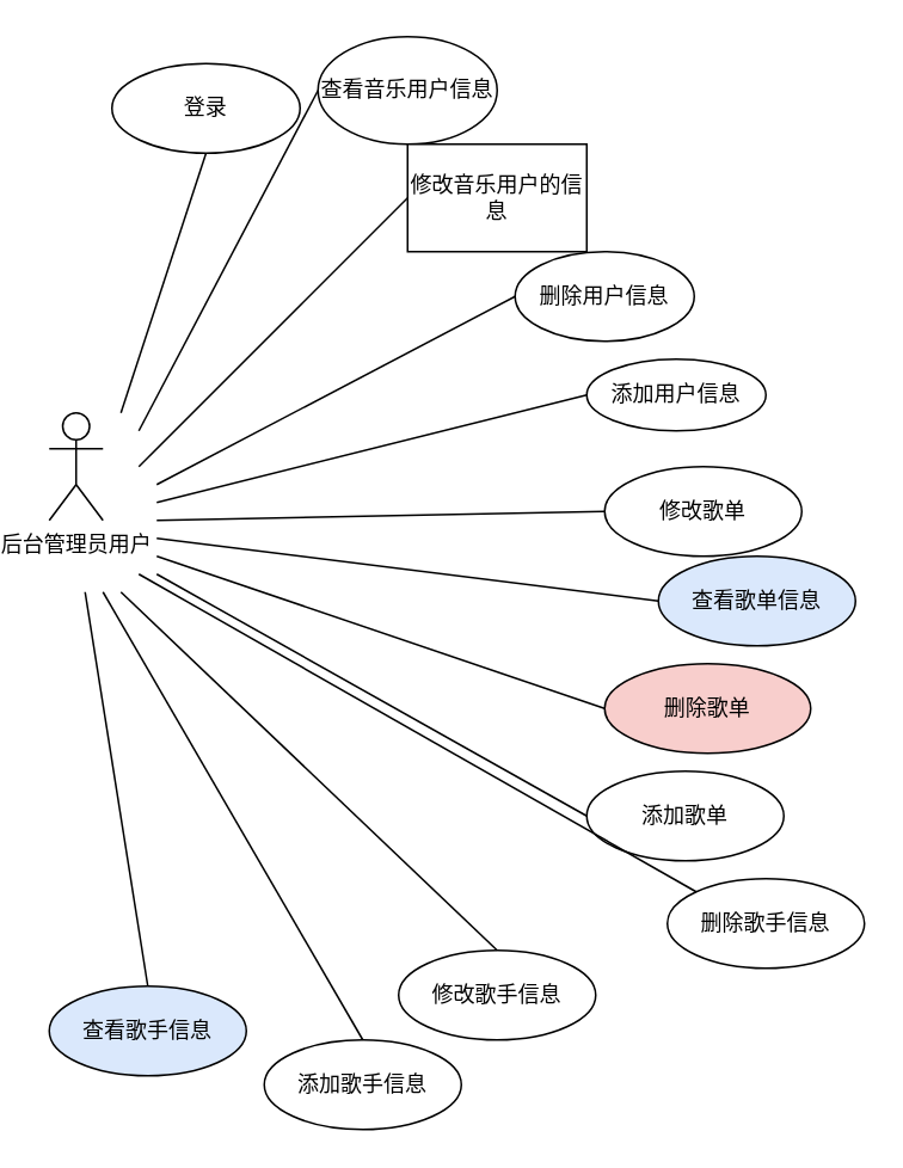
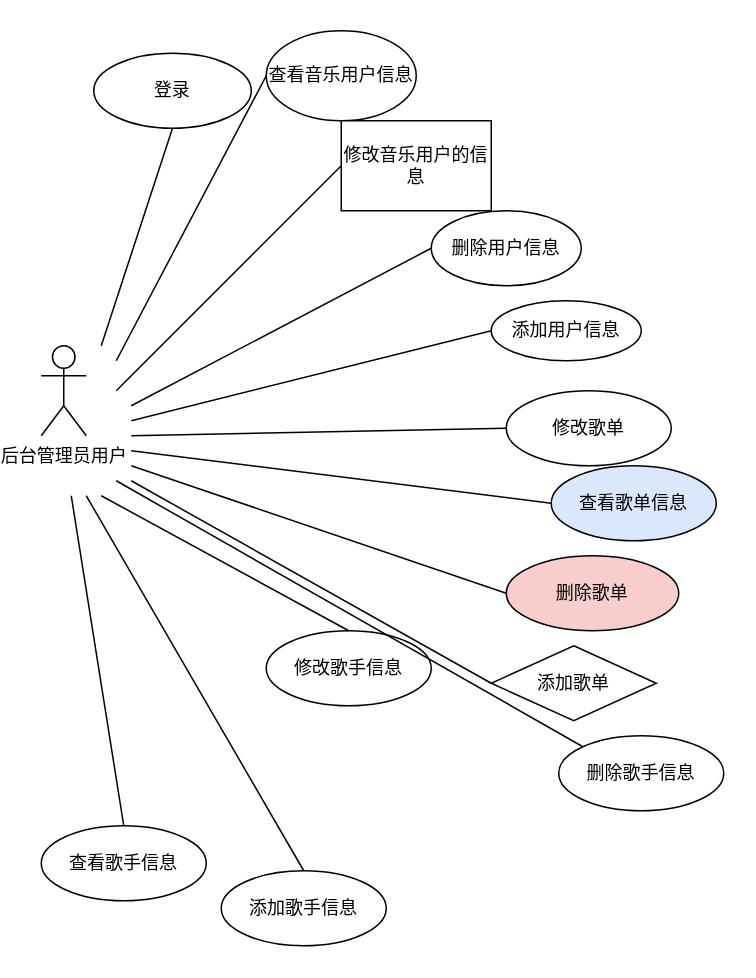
  <mxCell id="0" />
  <mxCell id="1" parent="0" />
  <mxCell id="2" value="后台管理员用户" style="shape=umlActor;verticalLabelPosition=bottom;verticalAlign=top;html=1;outlineConnect=0;" vertex="1" parent="1"><mxGeometry x="20" y="230" width="30" height="60" as="geometry" /></mxCell>
  <mxCell id="3" value="" style="endArrow=none;html=1;rounded=0;entryX=0.5;entryY=1;entryDx=0;entryDy=0;" edge="1" parent="1" target="4"><mxGeometry width="50" height="50" relative="1" as="geometry"><mxPoint x="60" y="230" as="sourcePoint" /><mxPoint x="200" y="100" as="targetPoint" /></mxGeometry></mxCell>
  <mxCell id="4" value="登录" style="ellipse;whiteSpace=wrap;html=1;" vertex="1" parent="1"><mxGeometry x="55" y="35" width="105" height="50" as="geometry" /></mxCell>
  <mxCell id="5" value="查看音乐用户信息" style="ellipse;whiteSpace=wrap;html=1;" vertex="1" parent="1"><mxGeometry x="170" y="20" width="100" height="60" as="geometry" /></mxCell>
  <mxCell id="6" value="" style="endArrow=none;html=1;rounded=0;entryX=0;entryY=0.5;entryDx=0;entryDy=0;" edge="1" parent="1" target="5"><mxGeometry width="50" height="50" relative="1" as="geometry"><mxPoint x="70" y="240" as="sourcePoint" /><mxPoint x="130" y="220" as="targetPoint" /></mxGeometry></mxCell>
  <mxCell id="7" value="" style="endArrow=none;html=1;rounded=0;entryX=0;entryY=0.5;entryDx=0;entryDy=0;" edge="1" parent="1" target="8"><mxGeometry width="50" height="50" relative="1" as="geometry"><mxPoint x="70" y="260" as="sourcePoint" /><mxPoint x="240" y="310" as="targetPoint" /></mxGeometry></mxCell>
  <mxCell id="8" value="修改音乐用户的信息" style="whiteSpace=wrap;html=1;rounded=0;" vertex="1" parent="1"><mxGeometry x="220" y="80" width="100" height="60" as="geometry" /></mxCell>
  <mxCell id="9" value="删除用户信息" style="ellipse;whiteSpace=wrap;html=1;" vertex="1" parent="1"><mxGeometry x="280" y="140" width="100" height="50" as="geometry" /></mxCell>
  <mxCell id="10" value="添加用户信息" style="ellipse;whiteSpace=wrap;html=1;" vertex="1" parent="1"><mxGeometry x="320" y="200" width="100" height="40" as="geometry" /></mxCell>
- <mxCell id="11" value="查看歌手信息" style="ellipse;whiteSpace=wrap;html=1;fillColor=#dae8fc;" vertex="1" parent="1"><mxGeometry x="20" y="550" width="110" height="50" as="geometry" /></mxCell>
+ <mxCell id="11" value="查看歌手信息" style="ellipse;whiteSpace=wrap;html=1;" vertex="1" parent="1"><mxGeometry x="20" y="550" width="110" height="50" as="geometry" /></mxCell>
  <mxCell id="12" value="删除歌手信息" style="ellipse;whiteSpace=wrap;html=1;" vertex="1" parent="1"><mxGeometry x="365" y="490" width="110" height="50" as="geometry" /></mxCell>
- <mxCell id="13" value="修改歌手信息" style="ellipse;whiteSpace=wrap;html=1;" vertex="1" parent="1"><mxGeometry x="215" y="530" width="110" height="50" as="geometry" /></mxCell>
+ <mxCell id="13" value="修改歌手信息" style="ellipse;whiteSpace=wrap;html=1;" vertex="1" parent="1"><mxGeometry x="170" y="420" width="110" height="50" as="geometry" /></mxCell>
  <mxCell id="14" value="添加歌手信息" style="ellipse;whiteSpace=wrap;html=1;" vertex="1" parent="1"><mxGeometry x="140" y="580" width="110" height="50" as="geometry" /></mxCell>
  <mxCell id="15" value="查看歌单信息" style="ellipse;whiteSpace=wrap;html=1;fillColor=#dae8fc;" vertex="1" parent="1"><mxGeometry x="360" y="310" width="110" height="50" as="geometry" /></mxCell>
  <mxCell id="16" value="删除歌单" style="ellipse;whiteSpace=wrap;html=1;fillColor=#f8cecc;" vertex="1" parent="1"><mxGeometry x="330" y="370" width="115" height="50" as="geometry" /></mxCell>
  <mxCell id="17" value="修改歌单" style="ellipse;whiteSpace=wrap;html=1;" vertex="1" parent="1"><mxGeometry x="330" y="260" width="110" height="50" as="geometry" /></mxCell>
- <mxCell id="18" value="添加歌单" style="ellipse;whiteSpace=wrap;html=1;" vertex="1" parent="1"><mxGeometry x="320" y="430" width="110" height="50" as="geometry" /></mxCell>
+ <mxCell id="18" value="添加歌单" style="rhombus;whiteSpace=wrap;html=1;" vertex="1" parent="1"><mxGeometry x="320" y="430" width="110" height="50" as="geometry" /></mxCell>
  <mxCell id="19" value="" style="endArrow=none;html=1;rounded=0;entryX=0;entryY=0.5;entryDx=0;entryDy=0;" edge="1" parent="1" target="9"><mxGeometry width="50" height="50" relative="1" as="geometry"><mxPoint x="80" y="270" as="sourcePoint" /><mxPoint x="150" y="290" as="targetPoint" /></mxGeometry></mxCell>
  <mxCell id="20" value="" style="endArrow=none;html=1;rounded=0;entryX=0;entryY=0.5;entryDx=0;entryDy=0;" edge="1" parent="1" target="10"><mxGeometry width="50" height="50" relative="1" as="geometry"><mxPoint x="80" y="280" as="sourcePoint" /><mxPoint x="110" y="350" as="targetPoint" /></mxGeometry></mxCell>
  <mxCell id="21" value="" style="endArrow=none;html=1;rounded=0;entryX=0;entryY=0.5;entryDx=0;entryDy=0;" edge="1" parent="1" target="17"><mxGeometry width="50" height="50" relative="1" as="geometry"><mxPoint x="80" y="290" as="sourcePoint" /><mxPoint x="80" y="330" as="targetPoint" /></mxGeometry></mxCell>
  <mxCell id="22" value="" style="endArrow=none;html=1;rounded=0;entryX=0;entryY=0.5;entryDx=0;entryDy=0;" edge="1" parent="1" target="15"><mxGeometry width="50" height="50" relative="1" as="geometry"><mxPoint x="80" y="300" as="sourcePoint" /><mxPoint x="250" y="370" as="targetPoint" /></mxGeometry></mxCell>
  <mxCell id="23" value="" style="endArrow=none;html=1;rounded=0;entryX=0;entryY=0.5;entryDx=0;entryDy=0;" edge="1" parent="1" target="16"><mxGeometry width="50" height="50" relative="1" as="geometry"><mxPoint x="80" y="310" as="sourcePoint" /><mxPoint x="250" y="370" as="targetPoint" /></mxGeometry></mxCell>
  <mxCell id="24" value="" style="endArrow=none;html=1;rounded=0;entryX=0;entryY=0.5;entryDx=0;entryDy=0;" edge="1" parent="1" target="18"><mxGeometry width="50" height="50" relative="1" as="geometry"><mxPoint x="80" y="320" as="sourcePoint" /><mxPoint x="250" y="460" as="targetPoint" /></mxGeometry></mxCell>
  <mxCell id="25" value="" style="endArrow=none;html=1;rounded=0;entryX=0;entryY=0;entryDx=0;entryDy=0;" edge="1" parent="1" target="12"><mxGeometry width="50" height="50" relative="1" as="geometry"><mxPoint x="70" y="320" as="sourcePoint" /><mxPoint x="250" y="560" as="targetPoint" /></mxGeometry></mxCell>
  <mxCell id="26" value="" style="endArrow=none;html=1;rounded=0;exitX=0.5;exitY=0;exitDx=0;exitDy=0;" edge="1" parent="1" source="13"><mxGeometry width="50" height="50" relative="1" as="geometry"><mxPoint x="200" y="420" as="sourcePoint" /><mxPoint x="60" y="330" as="targetPoint" /></mxGeometry></mxCell>
  <mxCell id="27" value="" style="endArrow=none;html=1;rounded=0;exitX=0.5;exitY=0;exitDx=0;exitDy=0;" edge="1" parent="1" source="14"><mxGeometry width="50" height="50" relative="1" as="geometry"><mxPoint x="200" y="420" as="sourcePoint" /><mxPoint x="50" y="330" as="targetPoint" /></mxGeometry></mxCell>
  <mxCell id="28" value="" style="endArrow=none;html=1;rounded=0;exitX=0.5;exitY=0;exitDx=0;exitDy=0;" edge="1" parent="1" source="11"><mxGeometry width="50" height="50" relative="1" as="geometry"><mxPoint x="200" y="420" as="sourcePoint" /><mxPoint x="40" y="330" as="targetPoint" /></mxGeometry></mxCell>
